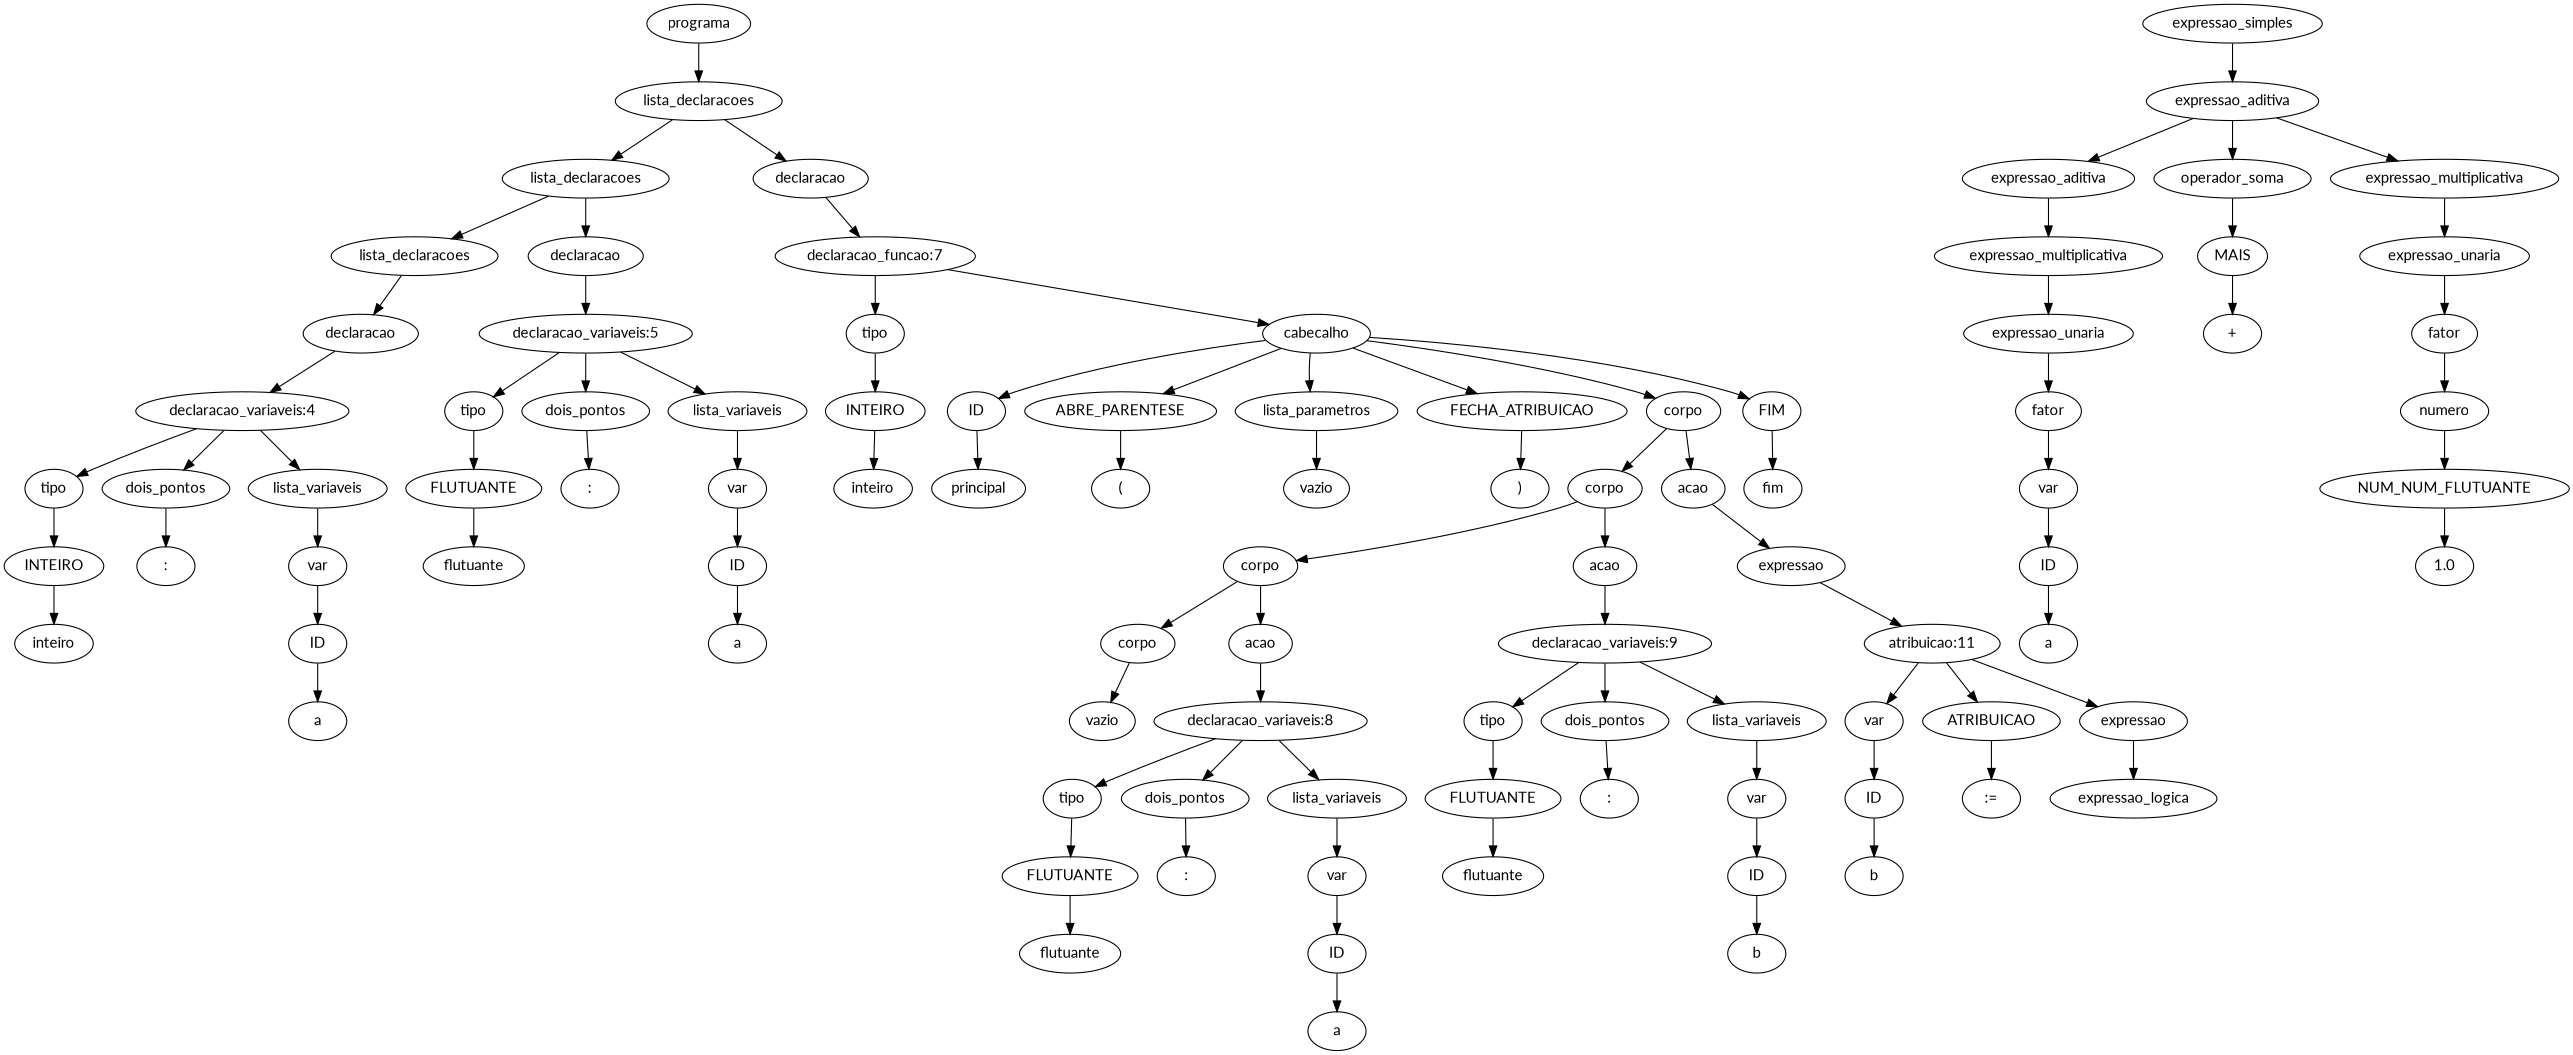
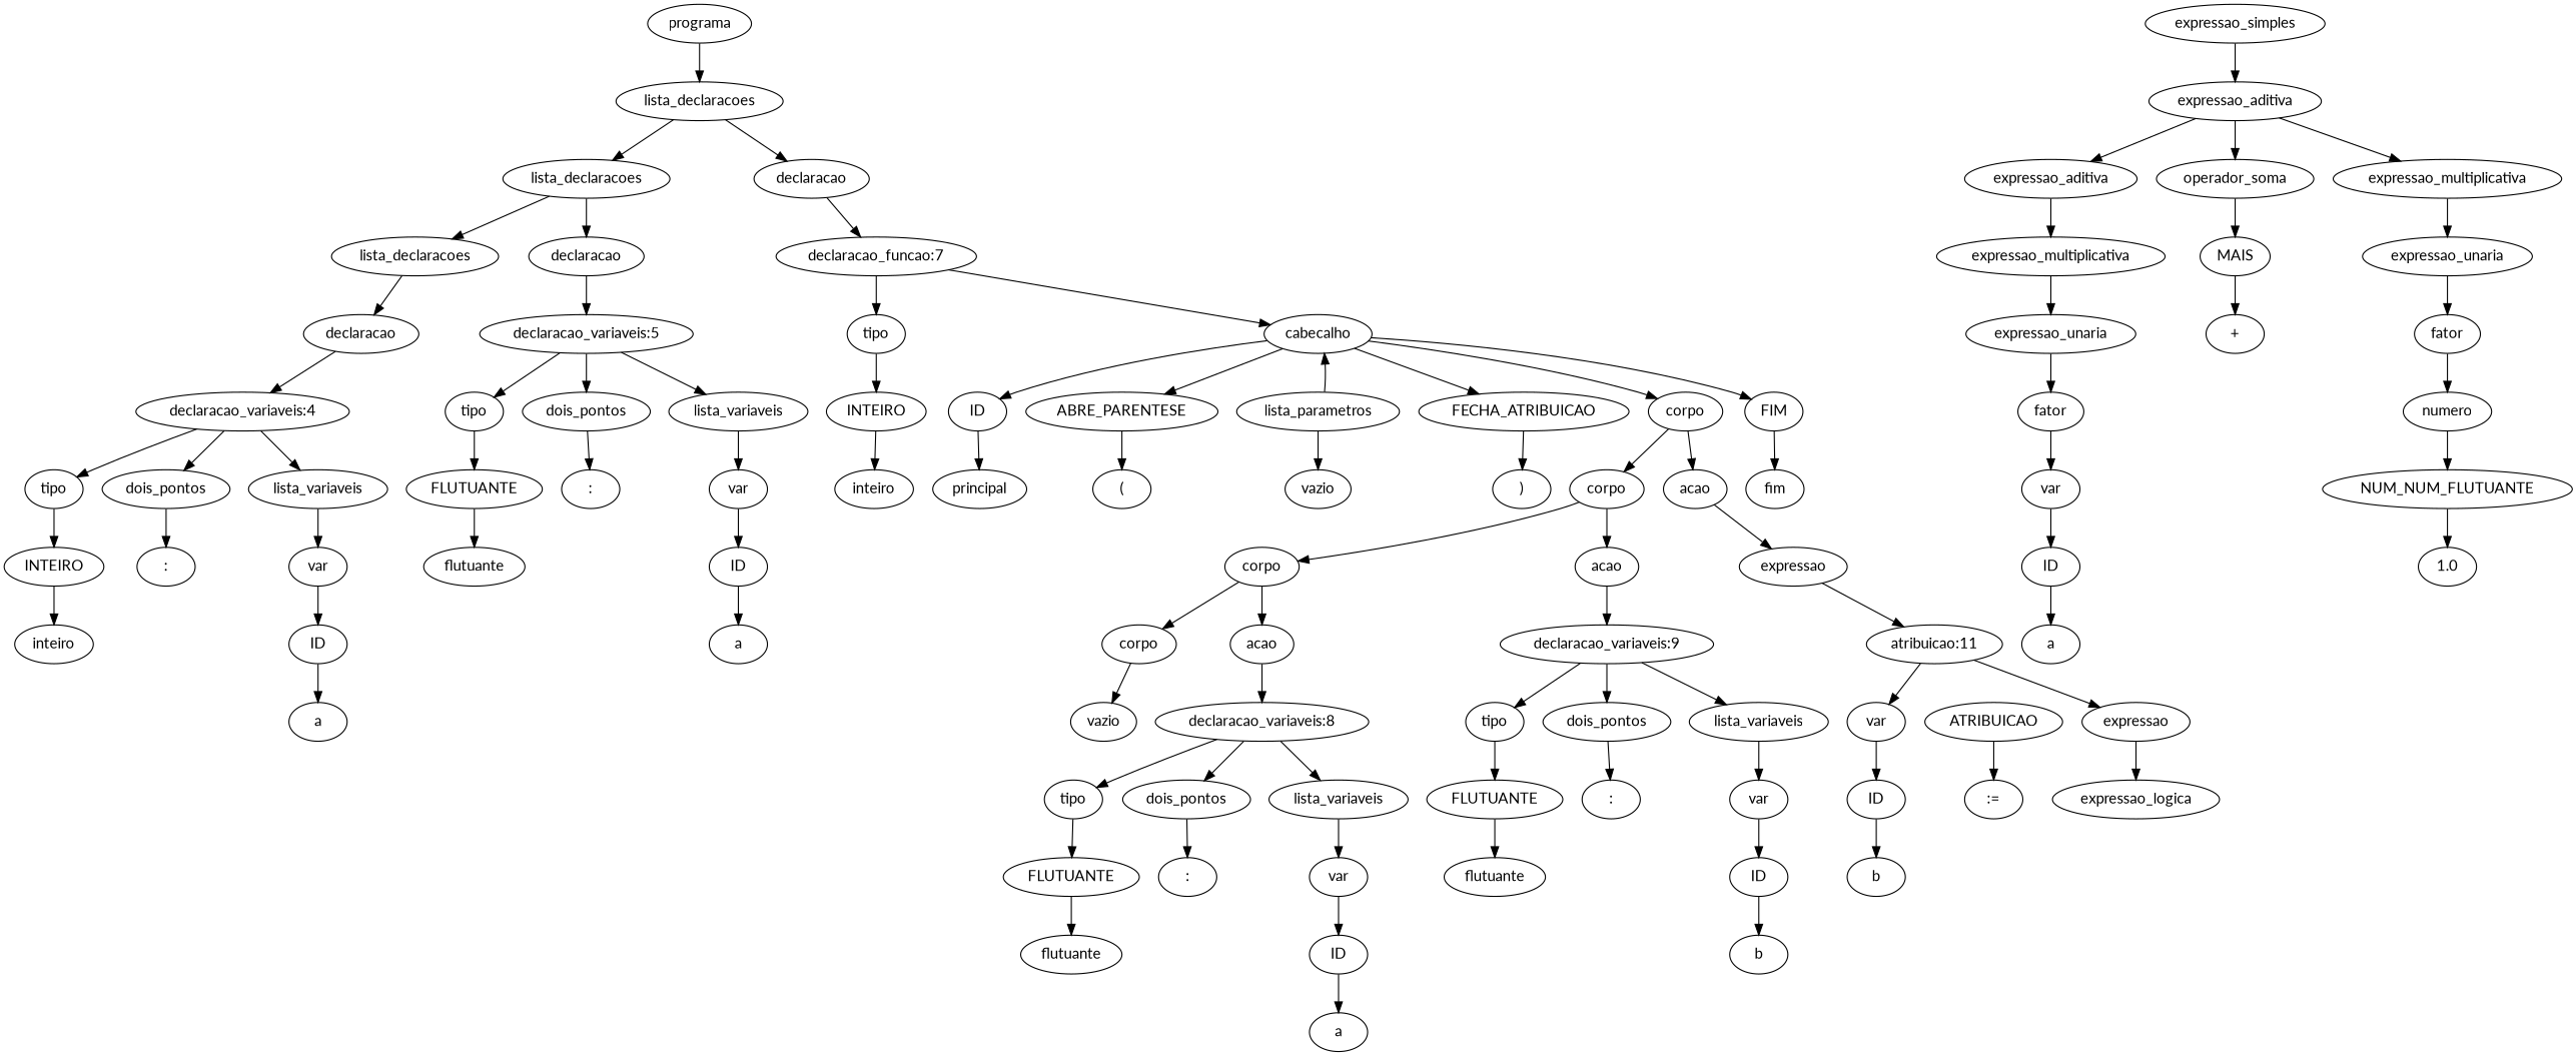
  digraph {
    fontname=Lato
    node [fontname=Lato]
    edge [fontname=Lato]
    n1 [label=programa]
    n2 [label=lista_declaracoes]
    n3 [label=lista_declaracoes]
    n4 [label=declaracao]
    n5 [label=lista_declaracoes]
    n6 [label=declaracao]
    n7 [label="declaracao_funcao:7"]
    n8 [label=declaracao]
    n9 [label="declaracao_variaveis:5"]
    n10 [label="declaracao_variaveis:4"]
    n11 [label=tipo]
    n12 [label=dois_pontos]
    n13 [label=lista_variaveis]
    n14 [label=INTEIRO]
    n15 [label=":"]
    n16 [label=var]
    n17 [label=inteiro]
    n18 [label=ID]
    n19 [label=a]
    n20 [label=tipo]
    n21 [label=dois_pontos]
    n22 [label=lista_variaveis]
    n23 [label=FLUTUANTE]
    n24 [label=":"]
    n25 [label=var]
    n26 [label=flutuante]
    n27 [label=ID]
    n28 [label=a]
    n29 [label=tipo]
    n30 [label=cabecalho]
    n31 [label=INTEIRO]
    n32 [label=ID]
    n33 [label=ABRE_PARENTESE]
    n34 [label=lista_parametros]
    n35 [label=FECHA_ATRIBUICAO]
    n36 [label=corpo]
    n37 [label=FIM]
    n38 [label=inteiro]
    n39 [label=principal]
    n40 [label="("]
    n41 [label=vazio]
    n42 [label=")"]
    n43 [label=corpo]
    n44 [label=acao]
    n45 [label=fim]
    n46 [label=corpo]
    n47 [label=acao]
    n48 [label=expressao]
    n49 [label=corpo]
    n50 [label=acao]
    n51 [label="declaracao_variaveis:9"]
    n52 [label=vazio]
    n53 [label="declaracao_variaveis:8"]
    n54 [label=tipo]
    n55 [label=dois_pontos]
    n56 [label=lista_variaveis]
    n57 [label=FLUTUANTE]
    n58 [label=":"]
    n59 [label=var]
    n60 [label=flutuante]
    n61 [label=ID]
    n62 [label=a]
    n63 [label=tipo]
    n64 [label=dois_pontos]
    n65 [label=lista_variaveis]
    n66 [label=FLUTUANTE]
    n67 [label=":"]
    n68 [label=var]
    n69 [label=flutuante]
    n70 [label=ID]
    n71 [label=b]
    n72 [label="atribuicao:11"]
    n73 [label=var]
    n74 [label=ATRIBUICAO]
    n75 [label=expressao]
    n76 [label=ID]
    n77 [label=":="]
    n78 [label=expressao_logica]
    n79 [label=b]
    n80 [label=expressao_simples]
    n81 [label=expressao_aditiva]
    n82 [label=expressao_aditiva]
    n83 [label=operador_soma]
    n84 [label=expressao_multiplicativa]
    n85 [label=expressao_multiplicativa]
    n86 [label=MAIS]
    n87 [label=expressao_unaria]
    n88 [label=expressao_unaria]
    n89 [label=fator]
    n90 [label=var]
    n91 [label=ID]
    n92 [label=a]
    n93 [label="+"]
    n94 [label=fator]
    n95 [label=numero]
    n96 [label=NUM_NUM_FLUTUANTE]
    n97 [label=1.0]
    n1 -> n2
    n2 -> n3
    n2 -> n4
    n3 -> n5
    n3 -> n6
    n4 -> n7
    n5 -> n8
    n6 -> n9
    n7 -> n29
    n7 -> n30
    n8 -> n10
    n9 -> n20
    n9 -> n21
    n9 -> n22
    n10 -> n11
    n10 -> n12
    n10 -> n13
    n11 -> n14
    n12 -> n15
    n13 -> n16
    n14 -> n17
    n16 -> n18
    n18 -> n19
    n20 -> n23
    n21 -> n24
    n22 -> n25
    n23 -> n26
    n25 -> n27
    n27 -> n28
    n29 -> n31
    n30 -> n32
    n30 -> n33
-   n30 -> n34
+   n34 -> n30
    n30 -> n35
    n30 -> n36
    n30 -> n37
    n31 -> n38
    n32 -> n39
    n33 -> n40
    n34 -> n41
    n35 -> n42
    n36 -> n43
    n36 -> n44
    n37 -> n45
    n43 -> n46
    n43 -> n47
    n44 -> n48
    n46 -> n49
    n46 -> n50
    n47 -> n51
    n48 -> n72
    n49 -> n52
    n50 -> n53
    n51 -> n63
    n51 -> n64
    n51 -> n65
    n53 -> n54
    n53 -> n55
    n53 -> n56
    n54 -> n57
    n55 -> n58
    n56 -> n59
    n57 -> n60
    n59 -> n61
    n61 -> n62
    n63 -> n66
    n64 -> n67
    n65 -> n68
    n66 -> n69
    n68 -> n70
    n70 -> n71
    n72 -> n73
-   n72 -> n74
    n72 -> n75
    n73 -> n76
    n74 -> n77
    n75 -> n78
    n76 -> n79
    n80 -> n81
    n81 -> n82
    n81 -> n83
    n81 -> n84
    n82 -> n85
    n83 -> n86
    n84 -> n87
    n85 -> n88
    n86 -> n93
    n87 -> n94
    n88 -> n89
    n89 -> n90
    n90 -> n91
    n91 -> n92
    n94 -> n95
    n95 -> n96
    n96 -> n97
  }
